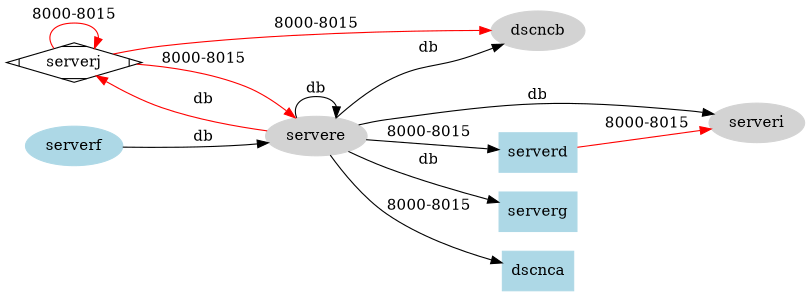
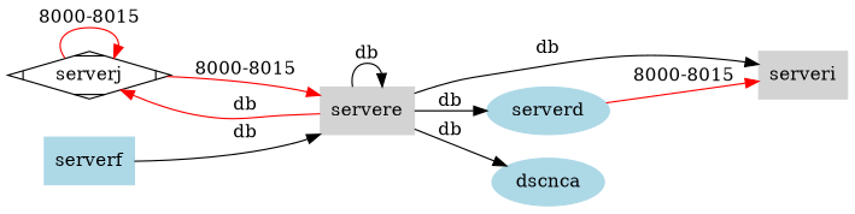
  digraph {
    rankdir=LR
    node [shape=box color=lightblue style=filled]
    serverj [shape=Mdiamond color="" style=""]
-   servere [color=lightgrey shape=ellipse]
-   dscncb [color=lightgrey shape=ellipse]
-   serveri [color=lightgrey shape=ellipse]
-   serverd
-   serverg
-   dscnca
-   serverf [shape=ellipse]
+   servere [color=lightgrey]
+   serveri [color=lightgrey]
+   serverd [shape=ellipse]
+   dscnca [shape=ellipse]
+   serverf
    serverj -> serverj [color=red label="8000-8015"]
    serverj -> servere [color=red label="8000-8015"]
-   serverj -> dscncb [color=red label="8000-8015"]
    servere -> serverj [color=red label=db]
    servere -> servere [label=db]
-   servere -> dscncb [label=db]
    servere -> serveri [label=db]
-   servere -> serverd [label="8000-8015"]
-   servere -> serverg [label=db]
-   servere -> dscnca [label="8000-8015"]
+   servere -> serverd [label=db]
+   servere -> dscnca [label=db]
    serverd -> serveri [color=red label="8000-8015"]
    serverf -> servere [label=db]
  }
